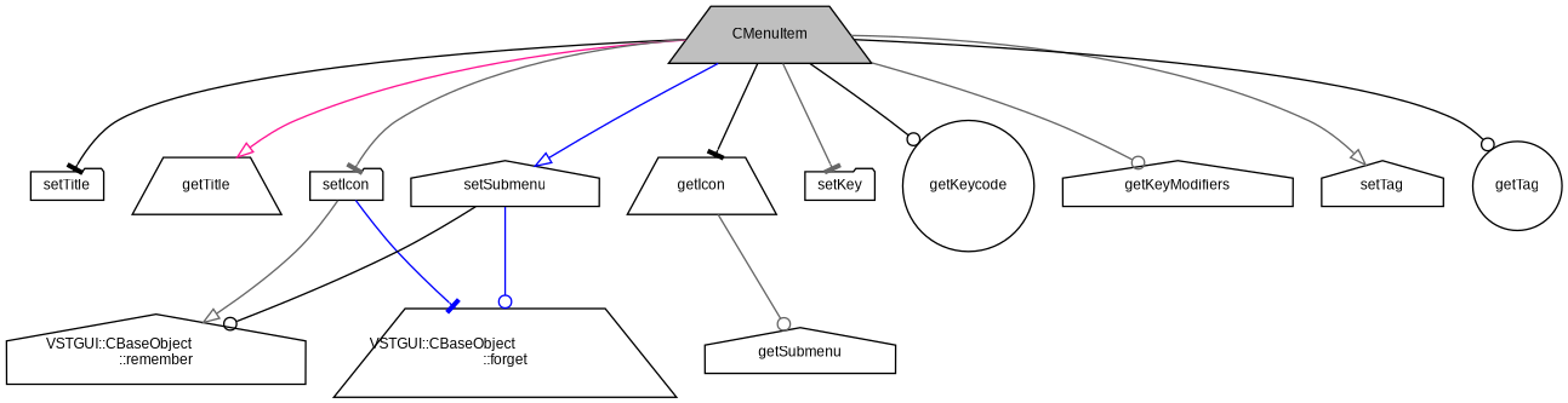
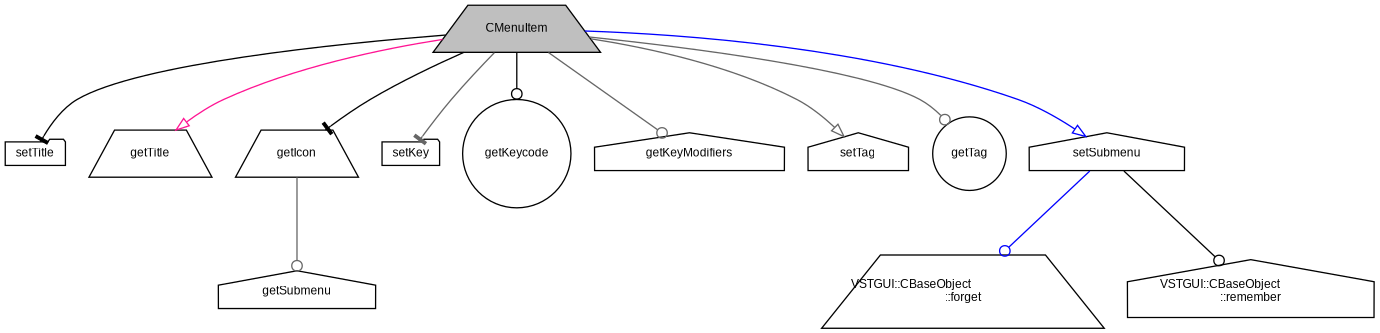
  digraph {
    rankdir=TB
    node [color=black fontname=Arial fontsize=9 shape=house]
    edge [arrowhead=odot color=gray40 fontname=Arial fontsize=9 labelfontname=Arial labelfontsize=9 style=solid]
    n1 [fillcolor=grey75 fontcolor=black height=0.2 label=CMenuItem shape=trapezium style=filled width=0.4]
    n2 [height=0.2 label=setTitle shape=folder width=0.4]
    n3 [height=0.2 label=getTitle shape=trapezium width=0.4]
-   n4 [height=0.2 label=setIcon shape=folder width=0.4]
    n5 [height=0.2 label=getIcon shape=trapezium width=0.4]
    n6 [height=0.2 label=setKey shape=folder width=0.4]
    n7 [height=0.2 label=getKeycode shape=circle width=0.4]
    n8 [height=0.2 label=getKeyModifiers width=0.4]
    n9 [height=0.2 label=setTag width=0.4]
    n10 [height=0.2 label=getTag shape=circle width=0.4]
    n11 [height=0.2 label=setSubmenu width=0.4]
    n12 [height=0.2 label="VSTGUI::CBaseObject\l::forget" shape=trapezium width=0.4]
    n13 [height=0.2 label="VSTGUI::CBaseObject\l::remember" width=0.4]
    n14 [height=0.2 label=getSubmenu width=0.4]
    n1 -> n2 [arrowhead=tee color=black]
    n1 -> n3 [arrowhead=onormal color=deeppink]
-   n1 -> n4 [arrowhead=tee]
    n1 -> n5 [arrowhead=tee color=black]
    n1 -> n6 [arrowhead=tee]
    n1 -> n7 [color=black]
    n1 -> n8
    n1 -> n9 [arrowhead=onormal]
-   n1 -> n10 [color=black]
+   n1 -> n10
    n1 -> n11 [arrowhead=onormal color=blue]
-   n4 -> n12 [arrowhead=tee color=blue]
-   n4 -> n13 [arrowhead=onormal]
    n5 -> n14
    n11 -> n12 [color=blue]
    n11 -> n13 [color=black]
  }
